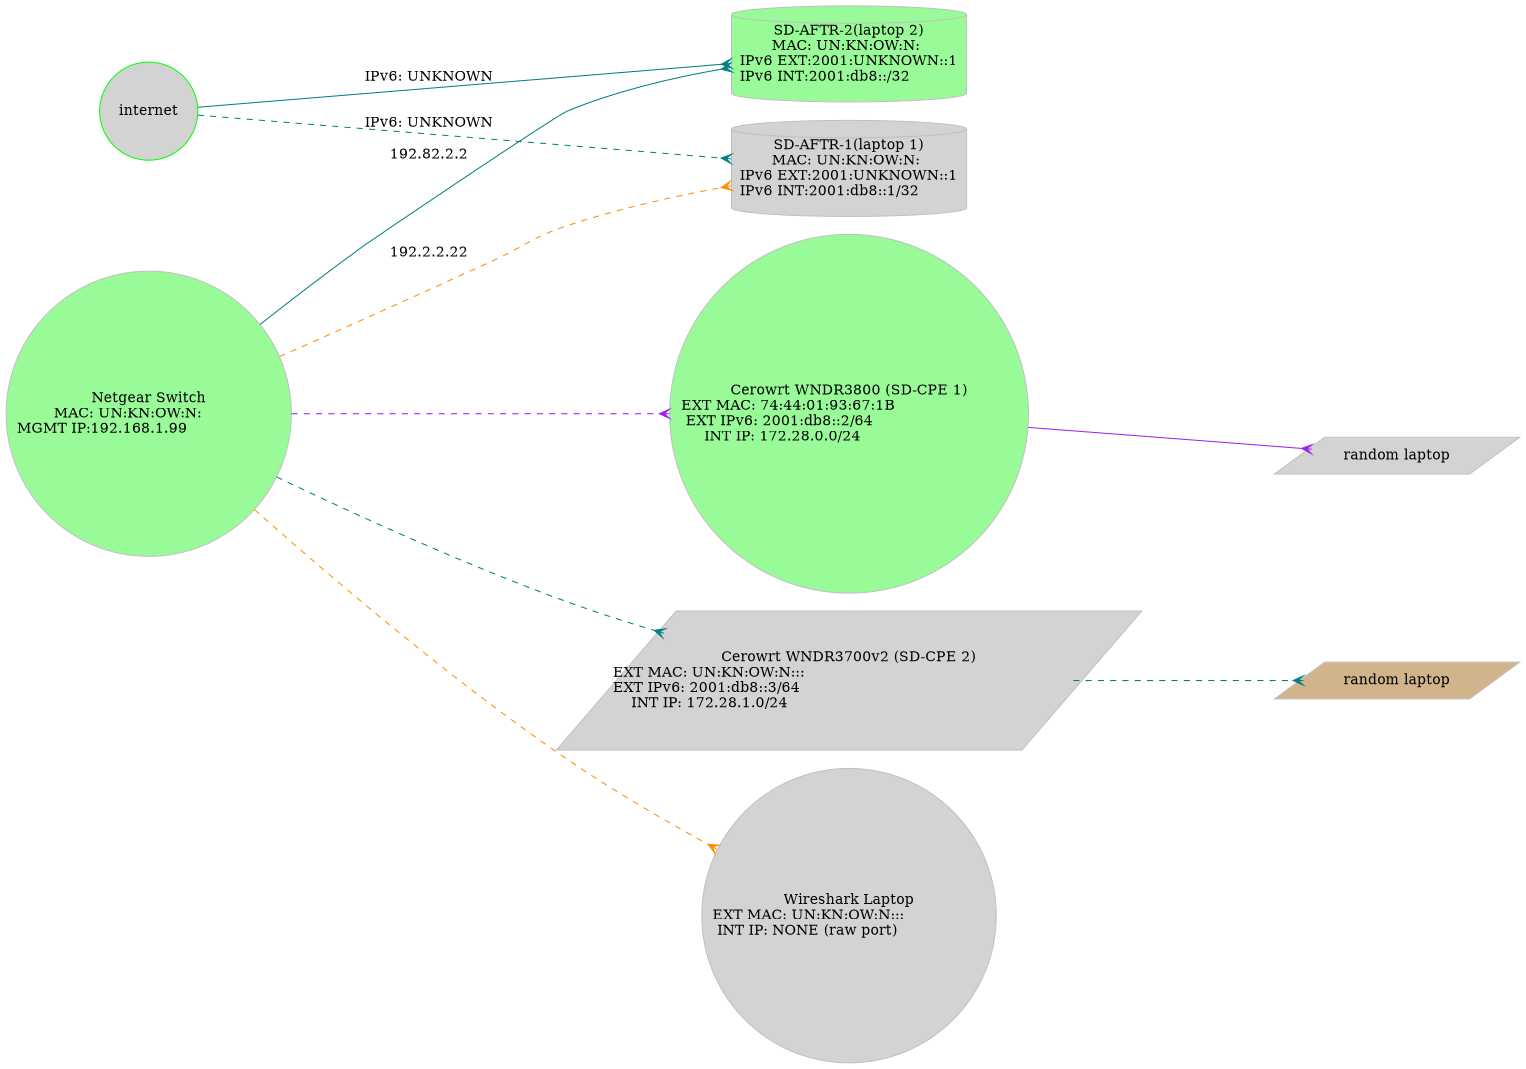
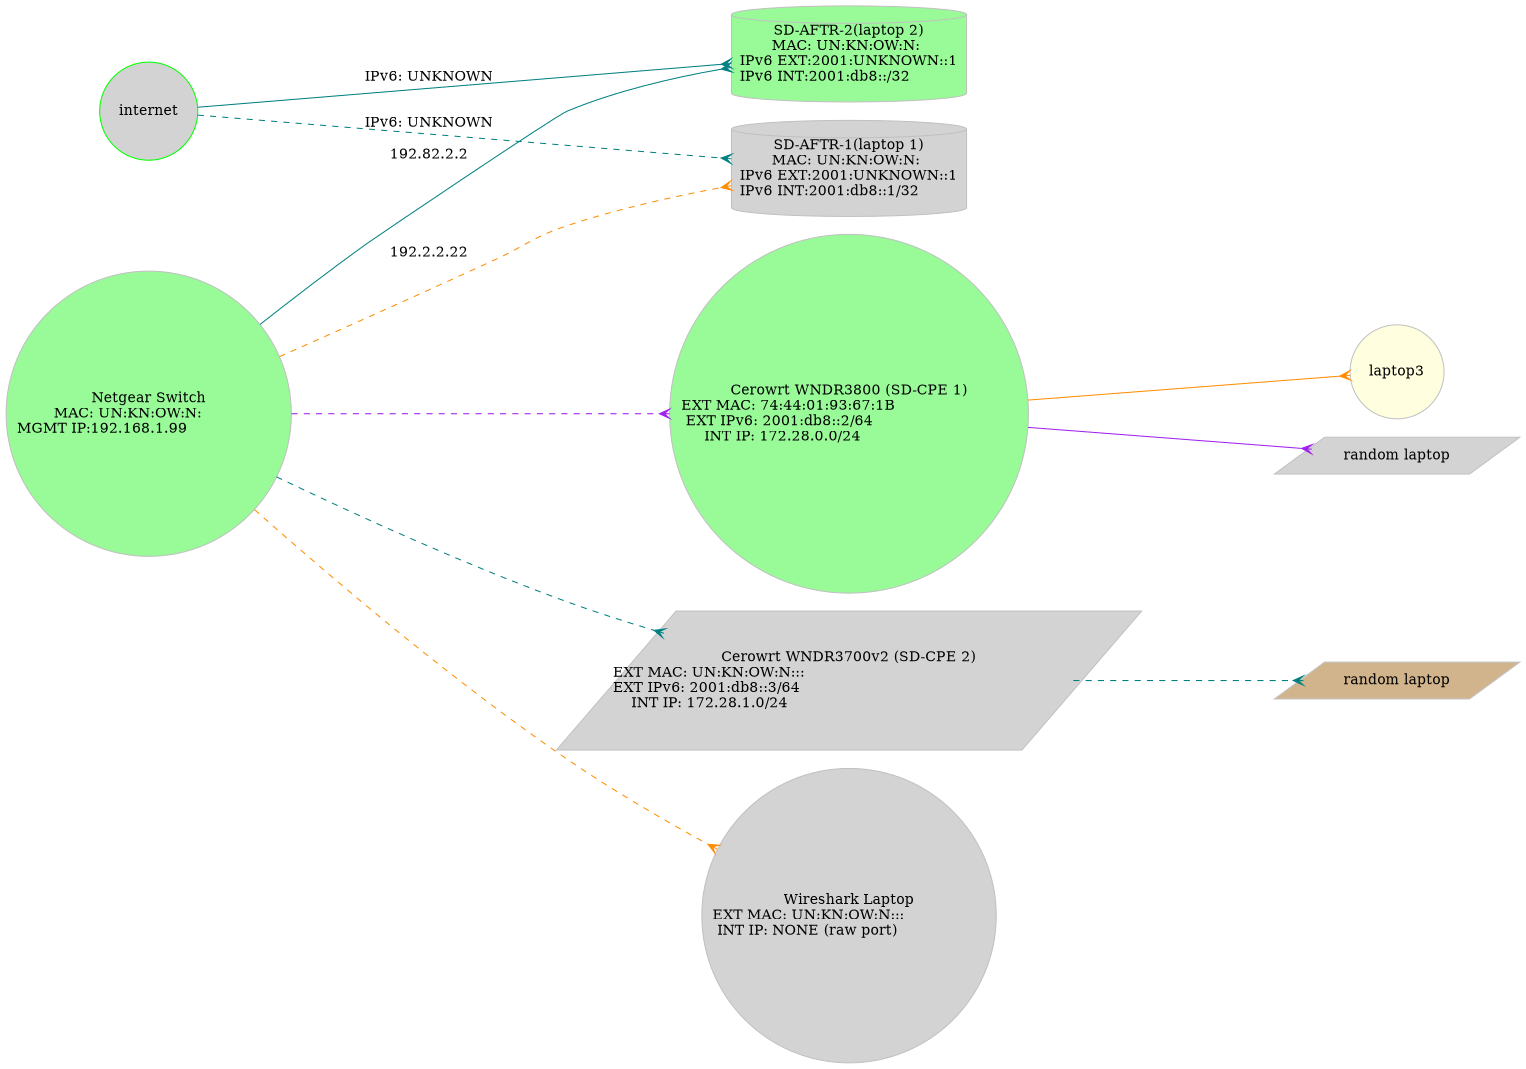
  digraph {
    fontname="DejaVu Serif"
    rankdir=LR
    ranksep=2
    node [color=grey fillcolor=lightgrey fontname="DejaVu Serif" shape=circle style=filled]
    edge [arrowhead=crow color=teal fontname="DejaVu Serif" style=dashed]
    n1 [fillcolor=palegreen label="Netgear Switch\n        MAC: UN:KN:OW:N:\lMGMT IP:192.168.1.99\l"]
    n2 [fillcolor=palegreen label="SD-AFTR-2(laptop 2)\n       MAC: UN:KN:OW:N:\lIPv6 EXT:2001:UNKNOWN::1\lIPv6 INT:2001:db8::/32\l" shape=cylinder]
    n3 [label="SD-AFTR-1(laptop 1)\n       MAC: UN:KN:OW:N:\lIPv6 EXT:2001:UNKNOWN::1\lIPv6 INT:2001:db8::1/32\l" shape=cylinder]
    n4 [fillcolor=palegreen label="Cerowrt WNDR3800 (SD-CPE 1)\nEXT MAC: 74:44:01:93:67:1B\l EXT IPv6: 2001:db8::2/64\l     INT IP: 172.28.0.0/24\l"]
    n5 [label="Cerowrt WNDR3700v2 (SD-CPE 2)\nEXT MAC: UN:KN:OW:N:::\lEXT IPv6: 2001:db8::3/64\l    INT IP: 172.28.1.0/24\l" shape=parallelogram]
    n6 [label="Wireshark Laptop\nEXT MAC: UN:KN:OW:N:::\l INT IP: NONE (raw port)\l"]
+   n7 [fillcolor=lightyellow label=laptop3]
    n8 [label="random laptop" shape=parallelogram]
    n9 [fillcolor=tan label="random laptop" shape=parallelogram]
    n10 [color=green label=internet]
    n1 -> n2 [label="192.82.2.2" style=solid]
    n1 -> n3 [color=darkorange label="192.2.2.22"]
    n1 -> n4 [color=purple]
    n1 -> n5
    n1 -> n6 [color=darkorange]
+   n4 -> n7 [color=darkorange style=solid]
    n4 -> n8 [color=purple style=solid]
    n5 -> n9
    n10 -> n2 [label="IPv6: UNKNOWN" style=solid]
    n10 -> n3 [label="IPv6: UNKNOWN"]
  }
